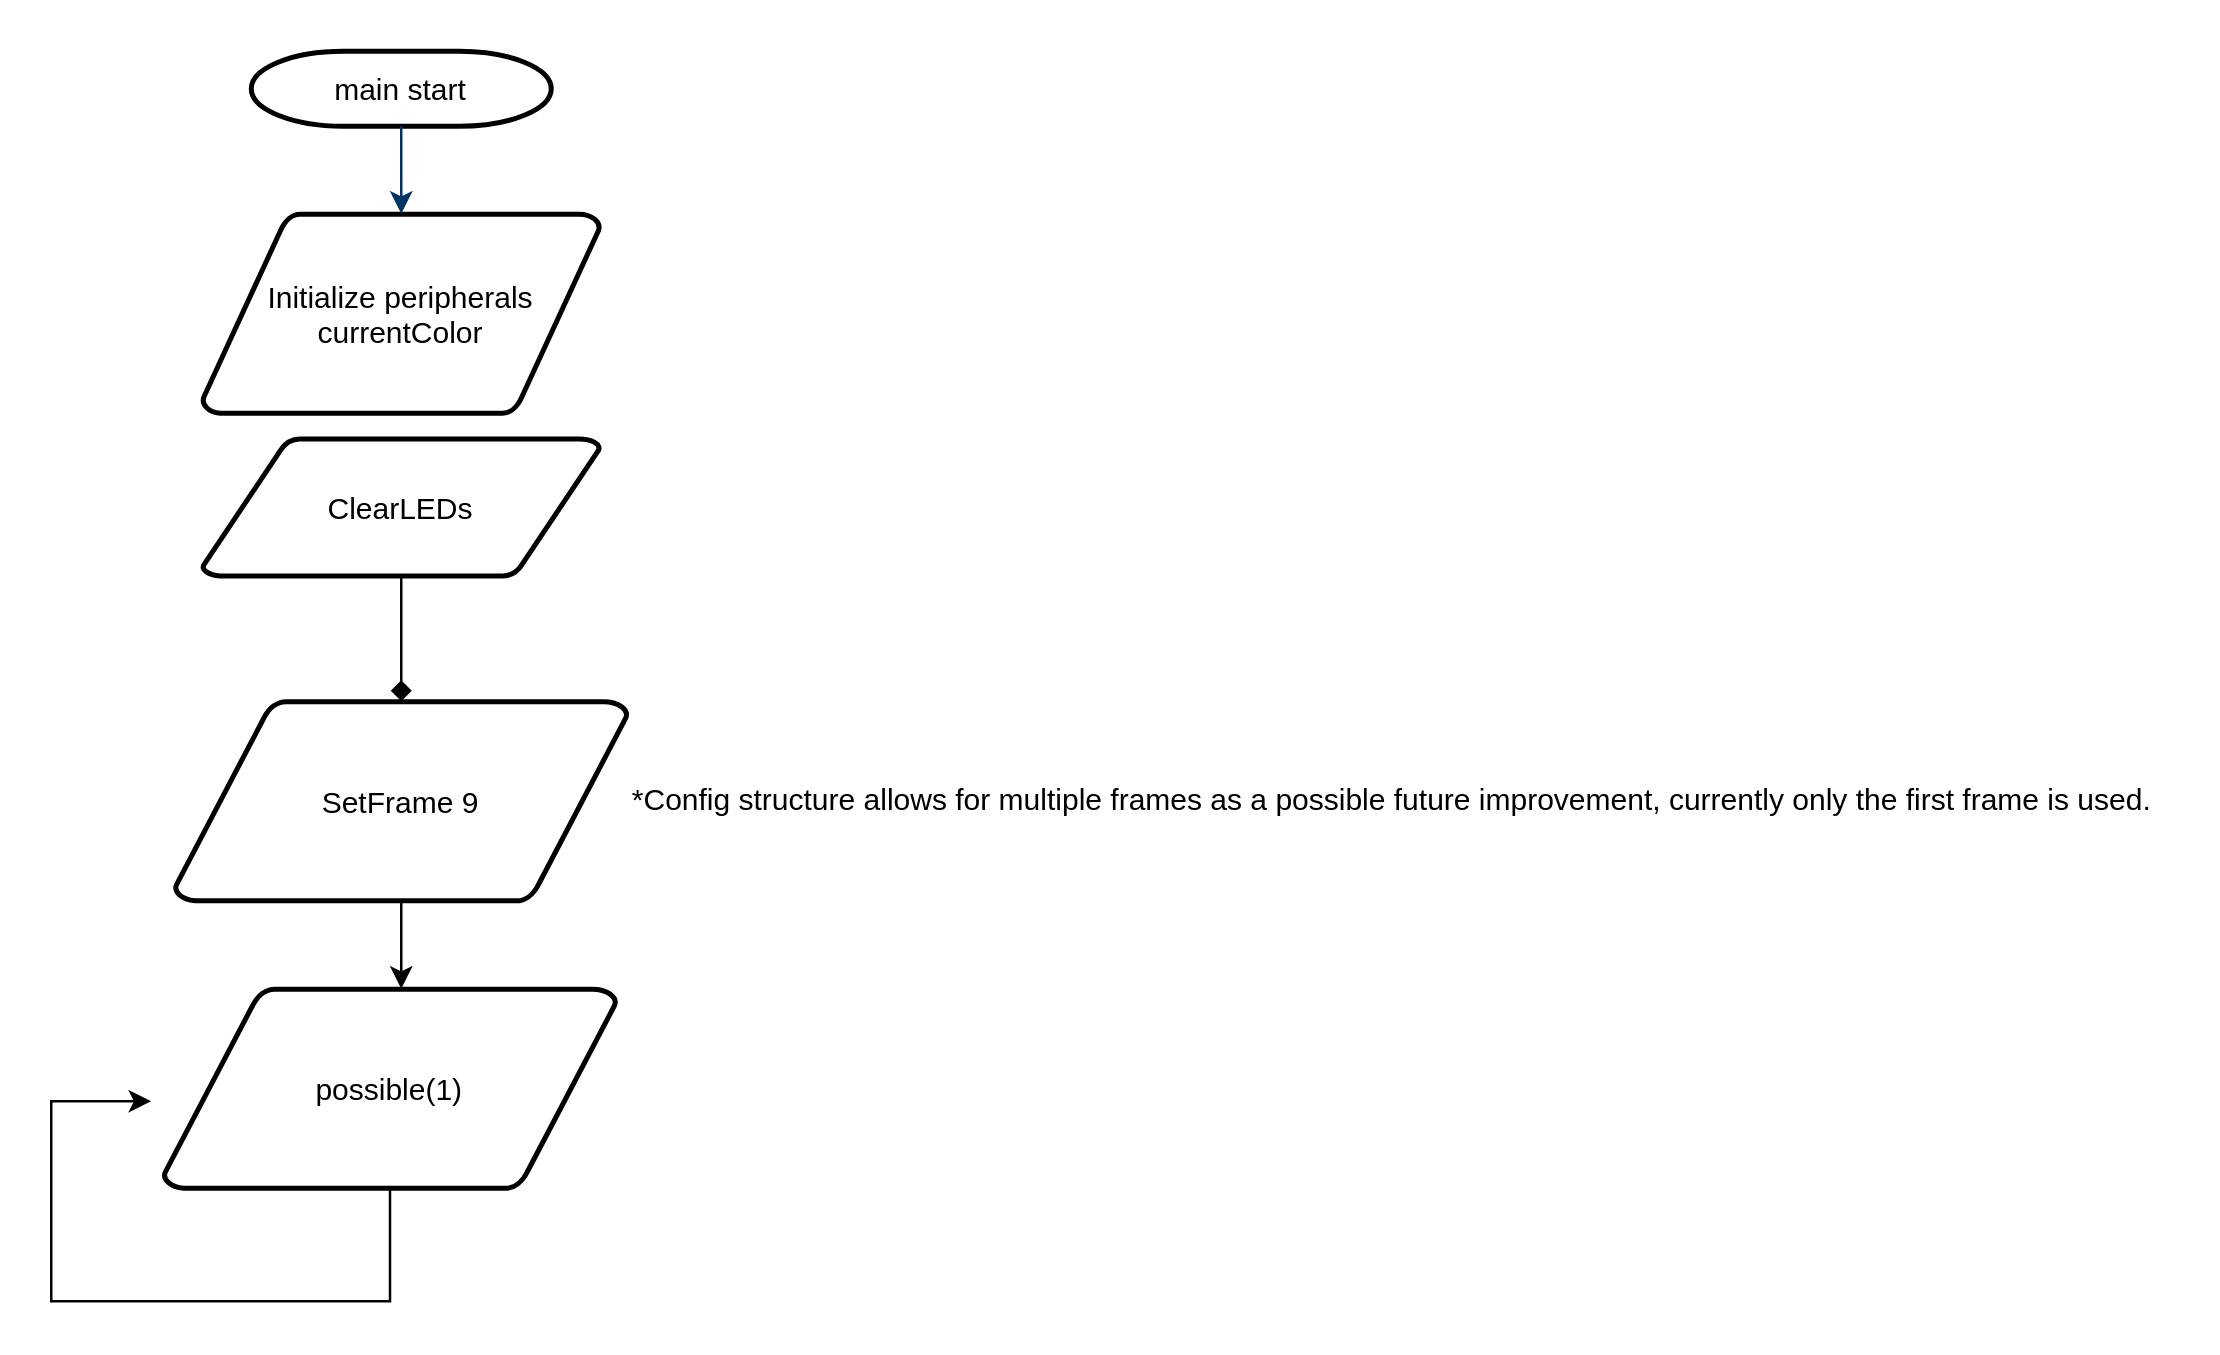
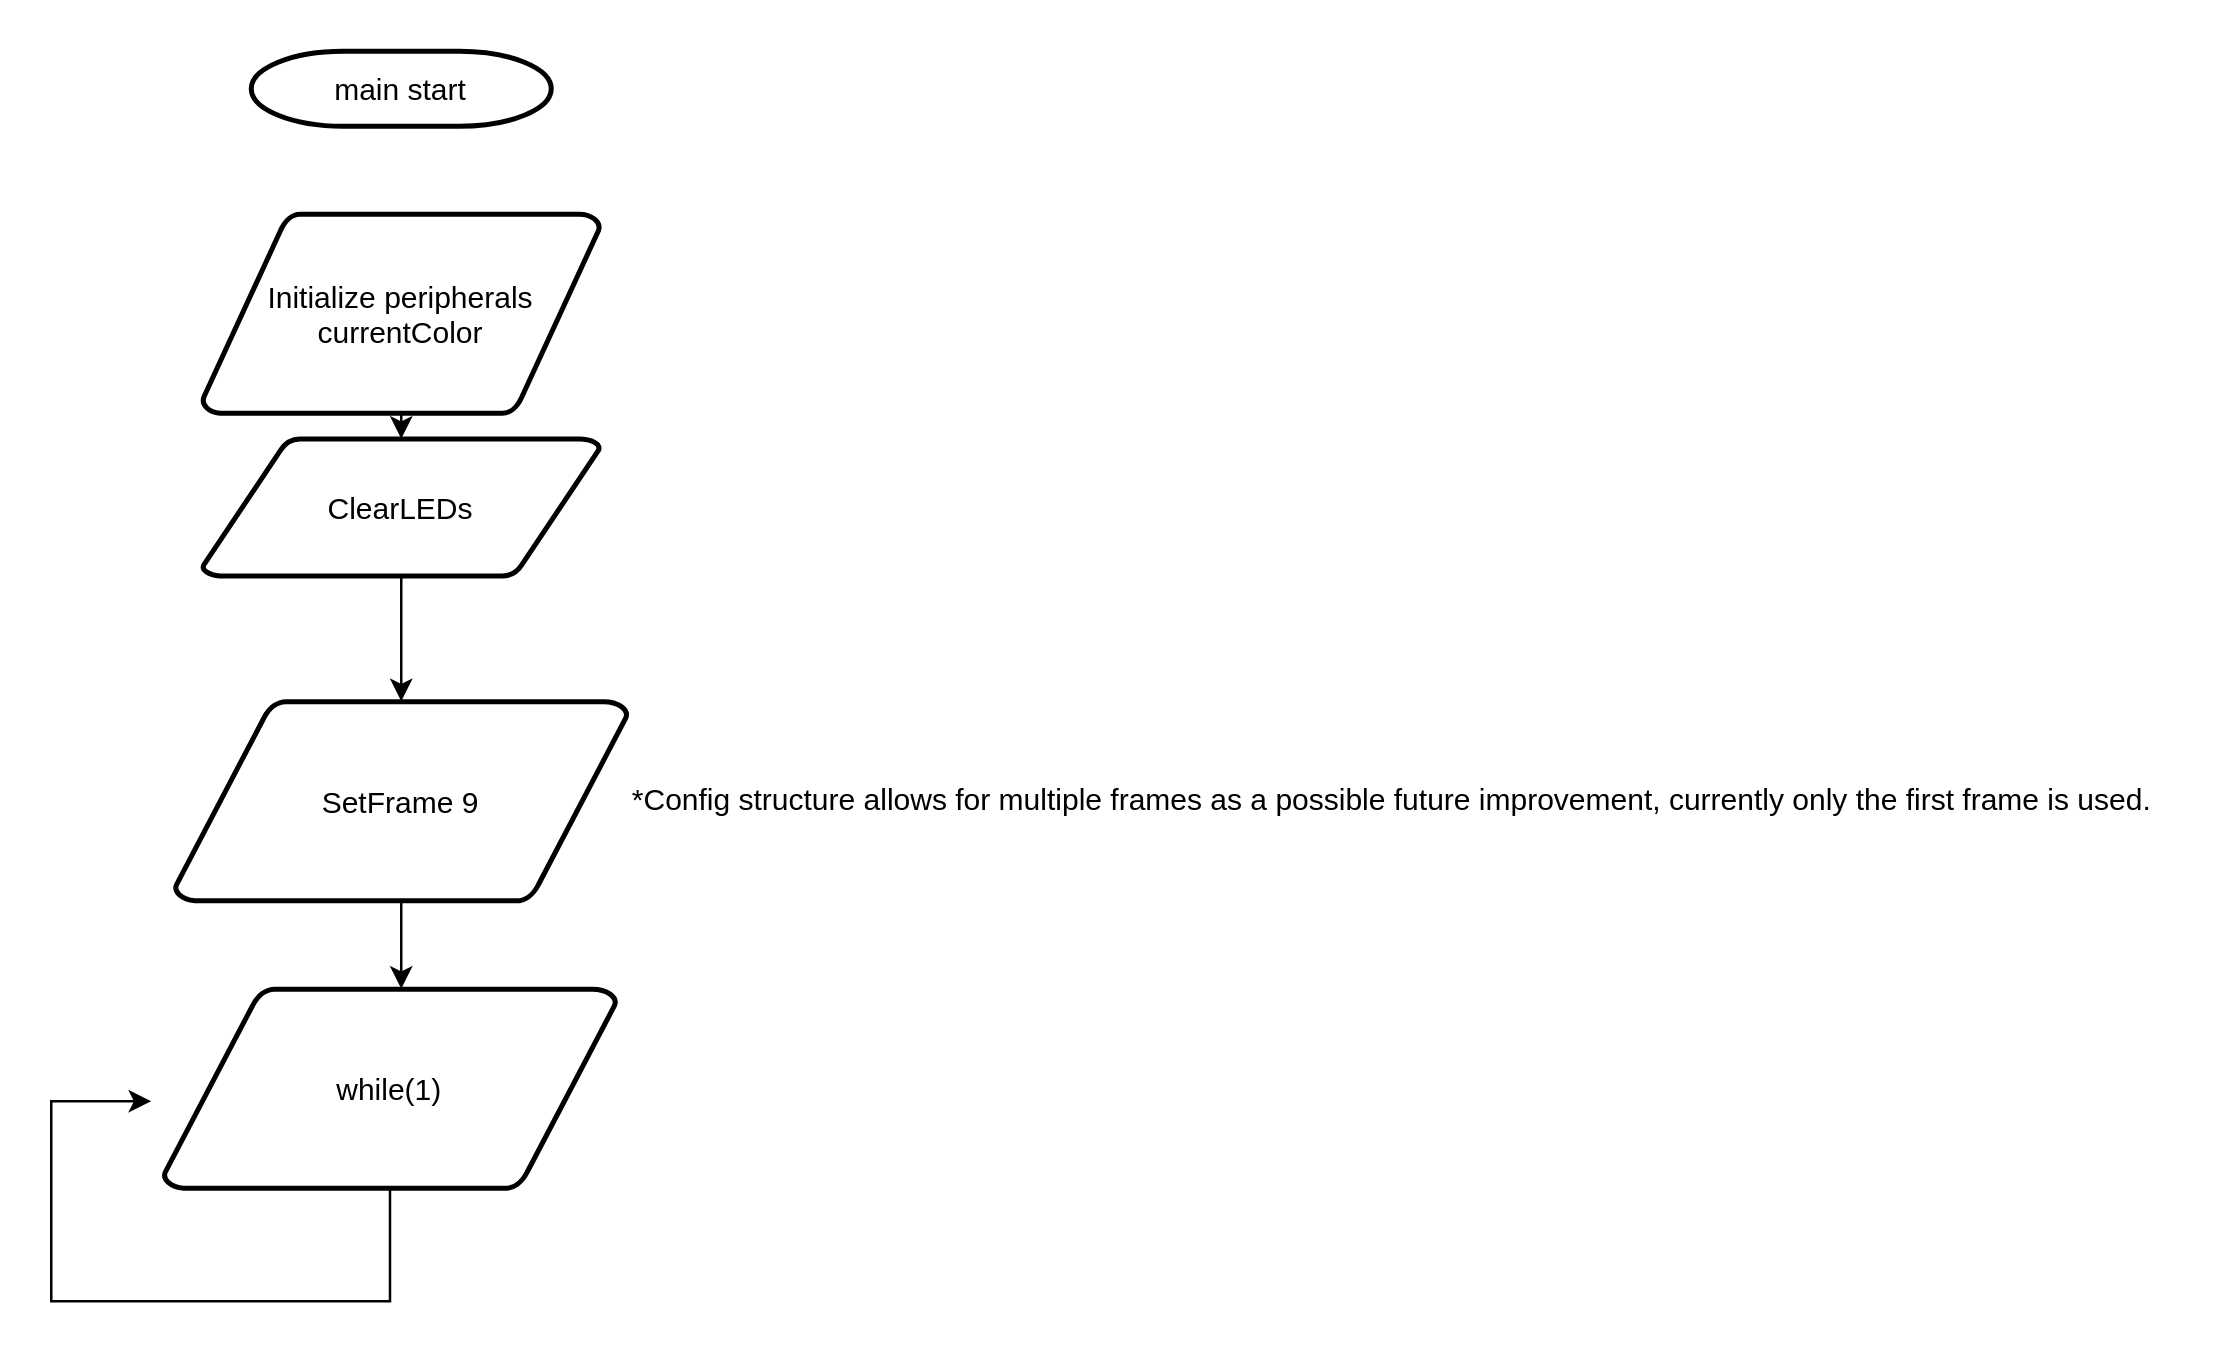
  <mxCell id="0" />
  <mxCell id="1" parent="0" />
  <mxCell id="2" value="main start" style="shape=mxgraph.flowchart.terminator;strokeWidth=2;gradientColor=none;gradientDirection=north;fontStyle=0;" parent="1" vertex="1"><mxGeometry x="100" y="20" width="120" height="30" as="geometry" /></mxCell>
  <mxCell id="3" value="&#10;Initialize peripherals&#10;currentColor&#10;" style="shape=mxgraph.flowchart.data;strokeWidth=2;gradientColor=none;gradientDirection=north;fontStyle=0;" parent="1" vertex="1"><mxGeometry x="80.5" y="85" width="159" height="80" as="geometry" /></mxCell>
- <mxCell id="4" value="" style="fontStyle=1;strokeColor=#003366;strokeWidth=1;" parent="1" source="2" target="3" edge="1"><mxGeometry relative="1" as="geometry" /></mxCell>
- <mxCell id="5" value="" style="endArrow=diamond;html=1;exitX=0.5;exitY=1;exitDx=0;exitDy=0;exitPerimeter=0;entryX=0.5;entryY=0;entryDx=0;entryDy=0;entryPerimeter=0;" parent="1" source="8" target="6" edge="1"><mxGeometry width="50" height="50" relative="1" as="geometry"><mxPoint x="230" y="295" as="sourcePoint" /><mxPoint x="160" y="218" as="targetPoint" /></mxGeometry></mxCell>
+ <mxCell id="5" value="" style="endArrow=classic;html=1;exitX=0.5;exitY=1;exitDx=0;exitDy=0;exitPerimeter=0;entryX=0.5;entryY=0;entryDx=0;entryDy=0;entryPerimeter=0;" parent="1" source="8" target="6" edge="1"><mxGeometry width="50" height="50" relative="1" as="geometry"><mxPoint x="230" y="295" as="sourcePoint" /><mxPoint x="160" y="218" as="targetPoint" /></mxGeometry></mxCell>
  <mxCell id="6" value="SetFrame 9" style="shape=mxgraph.flowchart.data;strokeWidth=2;gradientColor=none;gradientDirection=north;fontStyle=0;" parent="1" vertex="1"><mxGeometry x="69.5" y="280" width="181" height="80" as="geometry" /></mxCell>
  <mxCell id="7" style="edgeStyle=orthogonalEdgeStyle;rounded=1;orthogonalLoop=1;jettySize=auto;html=1;exitX=0.5;exitY=1;exitDx=0;exitDy=0;exitPerimeter=0;entryX=0.5;entryY=0;entryDx=0;entryDy=0;entryPerimeter=0;" parent="1" source="6" edge="1"><mxGeometry relative="1" as="geometry"><mxPoint x="160" y="360" as="sourcePoint" /><mxPoint x="160" y="395" as="targetPoint" /></mxGeometry></mxCell>
  <mxCell id="8" value="ClearLEDs" style="shape=mxgraph.flowchart.data;strokeWidth=2;gradientColor=none;gradientDirection=north;fontStyle=0;" parent="1" vertex="1"><mxGeometry x="80.5" y="175" width="159" height="55" as="geometry" /></mxCell>
+ <mxCell id="9" value="" style="endArrow=classic;html=1;exitX=0.5;exitY=1;exitDx=0;exitDy=0;exitPerimeter=0;entryX=0.5;entryY=0;entryDx=0;entryDy=0;entryPerimeter=0;" parent="1" source="3" target="8" edge="1"><mxGeometry width="50" height="50" relative="1" as="geometry"><mxPoint x="160" y="140" as="sourcePoint" /><mxPoint x="160" y="245" as="targetPoint" /></mxGeometry></mxCell>
  <mxCell id="10" value="" style="edgeStyle=orthogonalEdgeStyle;rounded=0;orthogonalLoop=1;jettySize=auto;html=1;" edge="1" parent="1" source="11"><mxGeometry relative="1" as="geometry"><mxPoint x="60" y="440" as="targetPoint" /><Array as="points"><mxPoint x="156" y="520" /><mxPoint x="20" y="520" /></Array></mxGeometry></mxCell>
- <mxCell id="11" value="possible(1)" style="shape=mxgraph.flowchart.data;strokeWidth=2;gradientColor=none;gradientDirection=north;fontStyle=0;" parent="1" vertex="1"><mxGeometry x="65" y="395" width="181" height="80" as="geometry" /></mxCell>
+ <mxCell id="11" value="while(1)" style="shape=mxgraph.flowchart.data;strokeWidth=2;gradientColor=none;gradientDirection=north;fontStyle=0;" parent="1" vertex="1"><mxGeometry x="65" y="395" width="181" height="80" as="geometry" /></mxCell>
  <mxCell id="12" value="*Config structure allows for multiple frames as a possible future improvement, currently only the first frame is used." style="text;html=1;align=center;verticalAlign=middle;resizable=0;points=[];autosize=1;labelBorderColor=none;spacingLeft=0;" vertex="1" parent="1"><mxGeometry x="246" y="310" width="620" height="20" as="geometry" /></mxCell>
